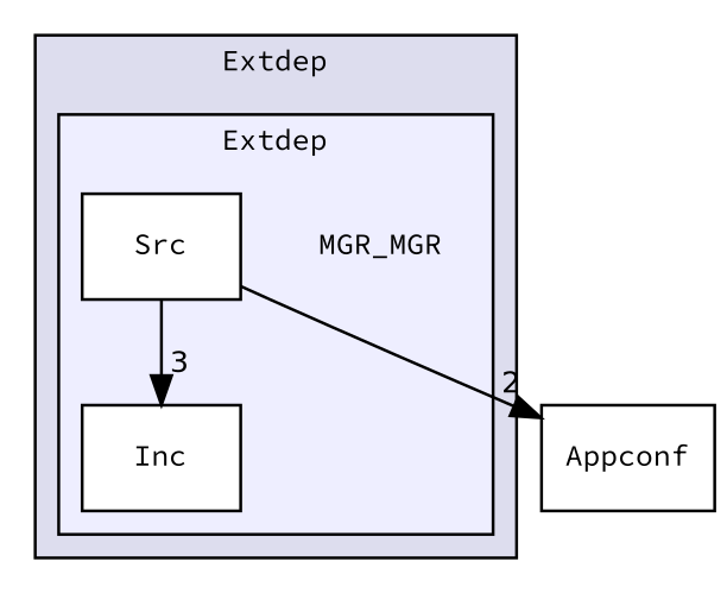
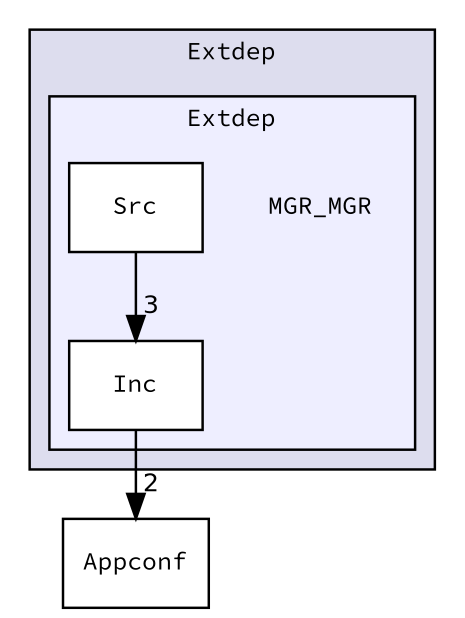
  digraph {
    compound=true
    fontname="Source Code Pro"
    node [fontname="Source Code Pro" fontsize=10 shape=box]
    edge [fontname="Source Code Pro" labeldistance=1.5 labelfontname=Helvetica labelfontsize=10]
    n1 [label=MGR_MGR shape=plaintext]
    n2 [fillcolor=white label=Inc style=filled]
    n3 [fillcolor=white label=Src style=filled]
    n4 [label=Appconf]
    subgraph cluster_1 {
      bgcolor="#ddddee"
      fontsize=10
      label=Extdep
      pencolor=black
      subgraph cluster_2 {
        bgcolor="#eeeeff"
        fontsize=10
        label=Extdep
        pencolor=black
        n1
        n2
        n3
      }
    }
    n3 -> n2 [headlabel=3]
-   n3 -> n4 [headlabel=2]
+   n2 -> n4 [headlabel=2]
  }
